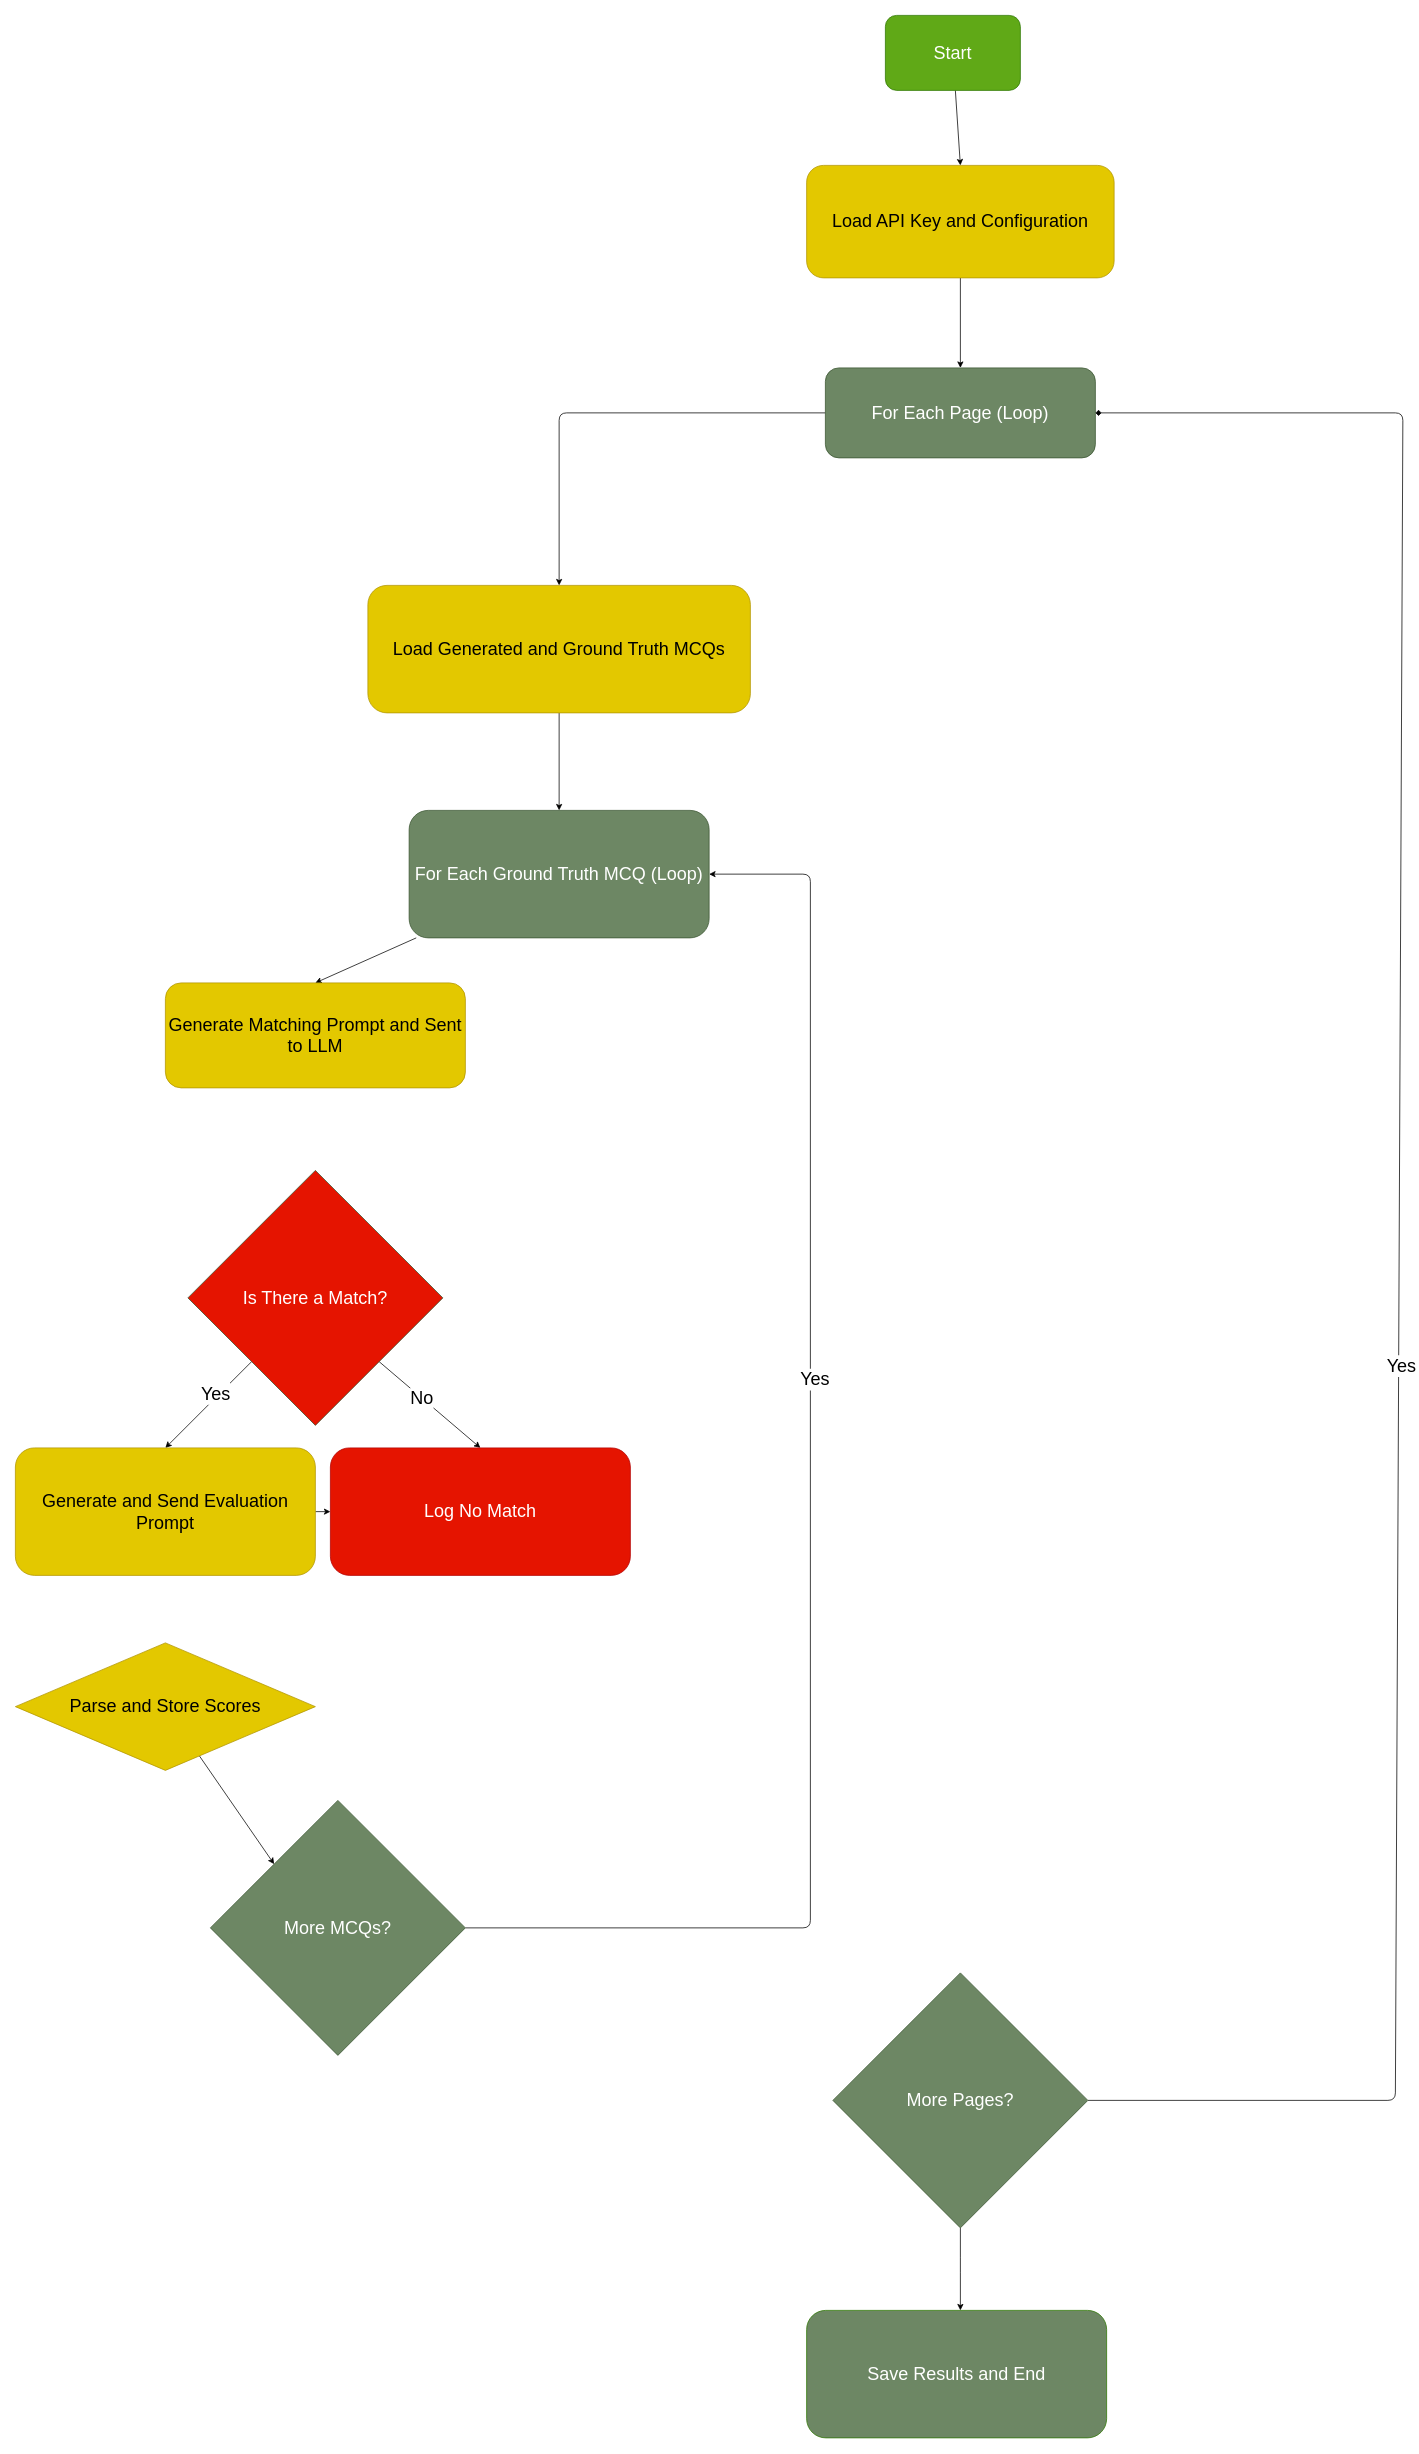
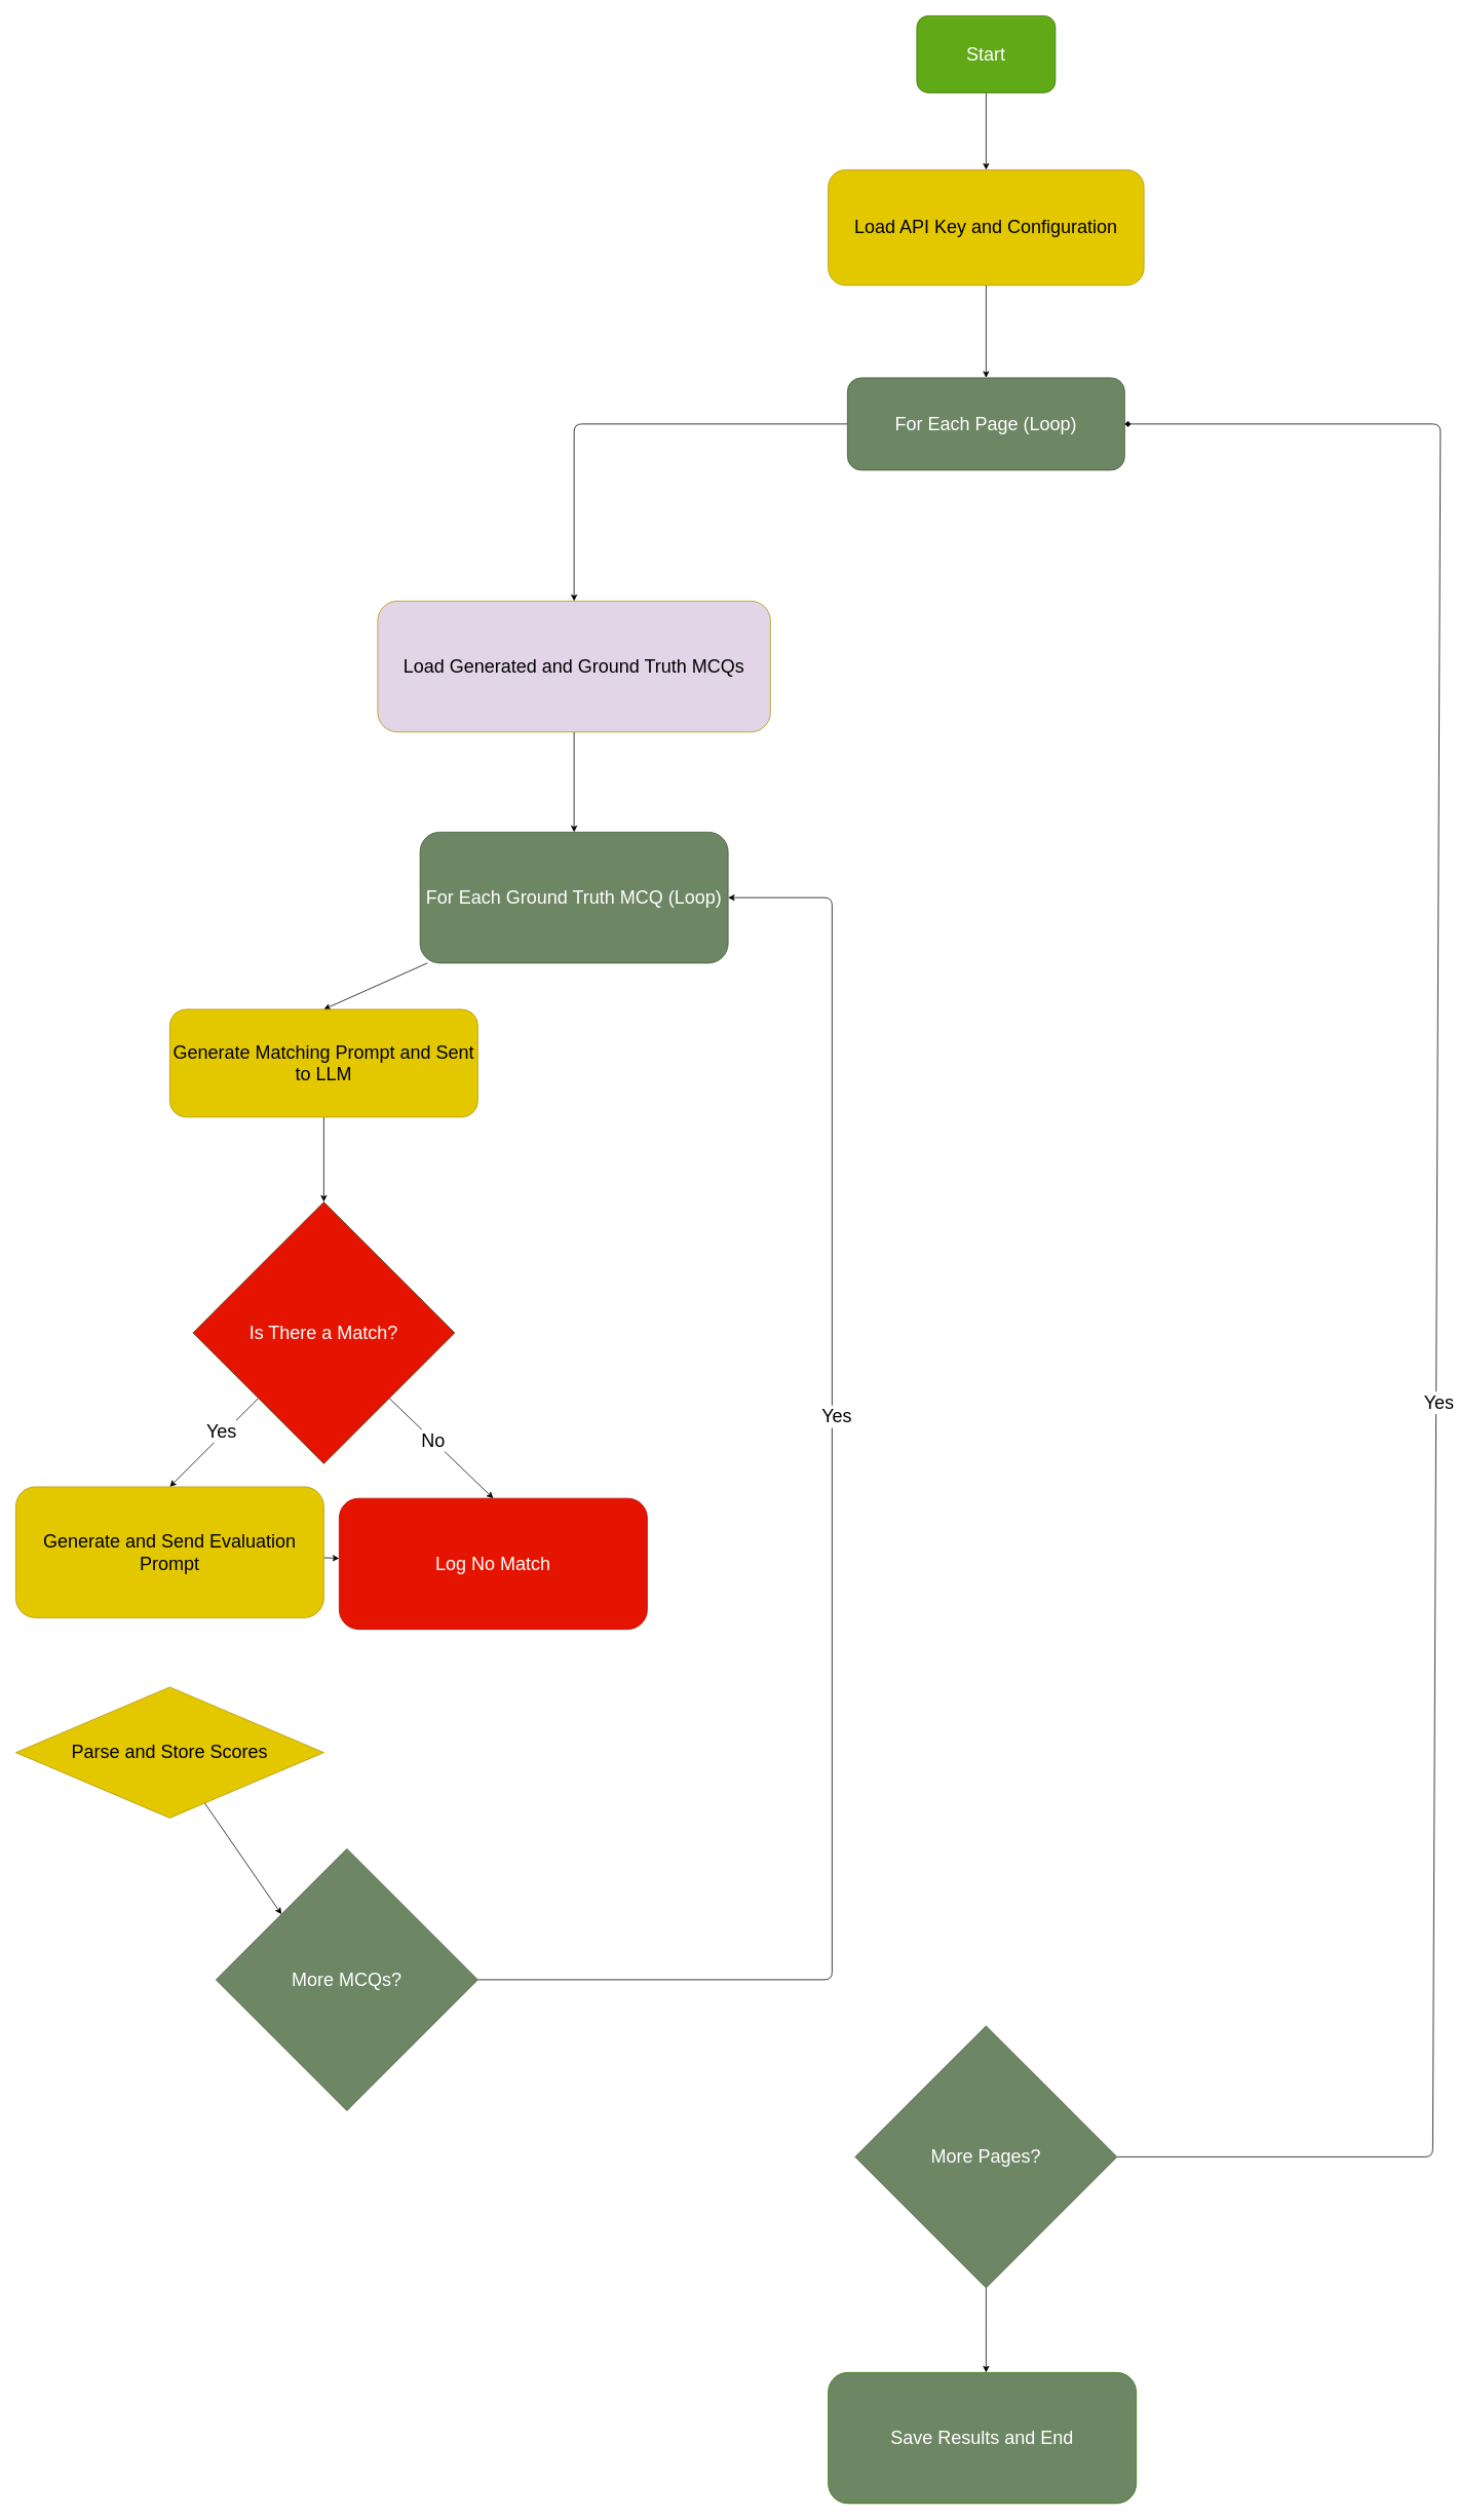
  <mxCell id="0" />
  <mxCell id="1" parent="0" />
  <mxCell id="2" style="edgeStyle=none;html=1;fontSize=24;" parent="1" source="3" edge="1"><mxGeometry relative="1" as="geometry"><mxPoint x="1280" y="220" as="targetPoint" /></mxGeometry></mxCell>
- <mxCell id="3" value="Start" style="rounded=1;whiteSpace=wrap;html=1;fontSize=24;fillColor=#60a917;fontColor=#ffffff;strokeColor=#2D7600;" parent="1" vertex="1"><mxGeometry x="1180" y="20" width="180" height="100" as="geometry" /></mxCell>
+ <mxCell id="3" value="Start" style="rounded=1;whiteSpace=wrap;html=1;fontSize=24;fillColor=#60a917;fontColor=#ffffff;strokeColor=#2D7600;" parent="1" vertex="1"><mxGeometry x="1190" y="20" width="180" height="100" as="geometry" /></mxCell>
  <mxCell id="4" style="edgeStyle=none;html=1;fontSize=24;" parent="1" source="5" edge="1"><mxGeometry relative="1" as="geometry"><mxPoint x="1280" y="490" as="targetPoint" /></mxGeometry></mxCell>
  <mxCell id="5" value="Load API Key and Configuration" style="rounded=1;whiteSpace=wrap;html=1;fontSize=24;fillColor=#e3c800;fontColor=#000000;strokeColor=#B09500;" parent="1" vertex="1"><mxGeometry x="1075" y="220" width="410" height="150" as="geometry" /></mxCell>
  <mxCell id="6" style="edgeStyle=none;html=1;fontSize=24;entryX=0.5;entryY=0;entryDx=0;entryDy=0;exitX=0;exitY=0.5;exitDx=0;exitDy=0;" parent="1" source="8" target="10" edge="1"><mxGeometry relative="1" as="geometry"><mxPoint x="750" y="770" as="targetPoint" /><mxPoint x="1090" y="550" as="sourcePoint" /><Array as="points"><mxPoint x="745" y="550" /></Array></mxGeometry></mxCell>
  <mxCell id="7" style="edgeStyle=none;html=1;fontSize=24;" parent="1" source="8" edge="1"><mxGeometry relative="1" as="geometry"><mxPoint x="1100" y="550" as="targetPoint" /></mxGeometry></mxCell>
  <mxCell id="8" value="For Each Page (Loop)" style="rounded=1;whiteSpace=wrap;html=1;fontSize=24;fillColor=#6d8764;fontColor=#ffffff;strokeColor=#3A5431;" parent="1" vertex="1"><mxGeometry x="1100" y="490" width="360" height="120" as="geometry" /></mxCell>
  <mxCell id="9" style="edgeStyle=none;html=1;fontSize=24;" parent="1" source="10" edge="1"><mxGeometry relative="1" as="geometry"><mxPoint x="745" y="1080" as="targetPoint" /></mxGeometry></mxCell>
- <mxCell id="10" value="Load Generated and Ground Truth MCQs" style="rounded=1;whiteSpace=wrap;html=1;fontSize=24;fillColor=#e3c800;fontColor=#000000;strokeColor=#B09500;" parent="1" vertex="1"><mxGeometry x="490" y="780" width="510" height="170" as="geometry" /></mxCell>
+ <mxCell id="10" value="Load Generated and Ground Truth MCQs" style="rounded=1;whiteSpace=wrap;html=1;fontSize=24;fillColor=#e1d5e7;fontColor=#000000;strokeColor=#B09500;" parent="1" vertex="1"><mxGeometry x="490" y="780" width="510" height="170" as="geometry" /></mxCell>
  <mxCell id="11" style="edgeStyle=none;html=1;entryX=0.5;entryY=0;entryDx=0;entryDy=0;" edge="1" parent="1" source="12" target="14"><mxGeometry relative="1" as="geometry" /></mxCell>
  <mxCell id="12" value="For Each Ground Truth MCQ (Loop)" style="rounded=1;whiteSpace=wrap;html=1;fontSize=24;fillColor=#6d8764;fontColor=#ffffff;strokeColor=#3A5431;" parent="1" vertex="1"><mxGeometry x="545" y="1080" width="400" height="170" as="geometry" /></mxCell>
+ <mxCell id="13" style="edgeStyle=none;html=1;entryX=0.5;entryY=0;entryDx=0;entryDy=0;fontSize=24;" edge="1" parent="1" source="14" target="19"><mxGeometry relative="1" as="geometry" /></mxCell>
  <mxCell id="14" value="Generate Matching Prompt and Sent to LLM" style="rounded=1;whiteSpace=wrap;html=1;fontSize=24;fillColor=#e3c800;fontColor=#000000;strokeColor=#B09500;" parent="1" vertex="1"><mxGeometry x="220" y="1310" width="400" height="140" as="geometry" /></mxCell>
  <mxCell id="15" style="edgeStyle=none;html=1;exitX=0;exitY=1;exitDx=0;exitDy=0;fontSize=24;" edge="1" parent="1" source="19"><mxGeometry relative="1" as="geometry"><mxPoint x="220" y="1930" as="targetPoint" /></mxGeometry></mxCell>
  <mxCell id="16" value="Yes" style="edgeLabel;html=1;align=center;verticalAlign=middle;resizable=0;points=[];fontSize=24;" vertex="1" connectable="0" parent="15"><mxGeometry x="-0.208" y="-4" relative="1" as="geometry"><mxPoint as="offset" /></mxGeometry></mxCell>
  <mxCell id="17" style="edgeStyle=none;html=1;exitX=1;exitY=1;exitDx=0;exitDy=0;fontSize=24;entryX=0.5;entryY=0;entryDx=0;entryDy=0;" edge="1" parent="1" source="19" target="22"><mxGeometry relative="1" as="geometry"><mxPoint x="610" y="1920" as="targetPoint" /></mxGeometry></mxCell>
  <mxCell id="18" value="No" style="edgeLabel;html=1;align=center;verticalAlign=middle;resizable=0;points=[];fontSize=24;" vertex="1" connectable="0" parent="17"><mxGeometry x="-0.234" y="-6" relative="1" as="geometry"><mxPoint x="9" as="offset" /></mxGeometry></mxCell>
  <mxCell id="19" value="&lt;font style=&quot;font-size: 24px;&quot;&gt;Is There a Match?&lt;/font&gt;" style="rhombus;whiteSpace=wrap;html=1;fillColor=#e51400;fontColor=#ffffff;strokeColor=#3A5431;" vertex="1" parent="1"><mxGeometry x="250" y="1560" width="340" height="340" as="geometry" /></mxCell>
  <mxCell id="20" style="edgeStyle=none;html=1;fontSize=24;" edge="1" parent="1" source="21" target="22"><mxGeometry relative="1" as="geometry" /></mxCell>
  <mxCell id="21" value="Generate and Send Evaluation Prompt" style="rounded=1;whiteSpace=wrap;html=1;fontSize=24;fillColor=#e3c800;fontColor=#000000;strokeColor=#B09500;" vertex="1" parent="1"><mxGeometry x="20" y="1930" width="400" height="170" as="geometry" /></mxCell>
- <mxCell id="22" value="Log No Match" style="rounded=1;whiteSpace=wrap;html=1;fontSize=24;fillColor=#e51400;fontColor=#ffffff;strokeColor=#B20000;" vertex="1" parent="1"><mxGeometry x="440" y="1930" width="400" height="170" as="geometry" /></mxCell>
+ <mxCell id="22" value="Log No Match" style="rounded=1;whiteSpace=wrap;html=1;fontSize=24;fillColor=#e51400;fontColor=#ffffff;strokeColor=#B20000;" vertex="1" parent="1"><mxGeometry x="440" y="1945" width="400" height="170" as="geometry" /></mxCell>
  <mxCell id="23" style="edgeStyle=none;html=1;entryX=0;entryY=0;entryDx=0;entryDy=0;fontSize=24;" edge="1" parent="1" source="24" target="27"><mxGeometry relative="1" as="geometry" /></mxCell>
  <mxCell id="24" value="Parse and Store Scores" style="rhombus;whiteSpace=wrap;html=1;fontSize=24;fillColor=#e3c800;fontColor=#000000;strokeColor=#B09500;" vertex="1" parent="1"><mxGeometry x="20" y="2190" width="400" height="170" as="geometry" /></mxCell>
  <mxCell id="25" style="edgeStyle=none;html=1;fontSize=24;" edge="1" parent="1" source="27" target="12"><mxGeometry relative="1" as="geometry"><mxPoint x="1080" y="1170" as="targetPoint" /><Array as="points"><mxPoint x="1080" y="2570" /><mxPoint x="1080" y="1165" /></Array></mxGeometry></mxCell>
  <mxCell id="26" value="Yes" style="edgeLabel;html=1;align=center;verticalAlign=middle;resizable=0;points=[];fontSize=24;" vertex="1" connectable="0" parent="25"><mxGeometry x="0.193" y="-5" relative="1" as="geometry"><mxPoint y="1" as="offset" /></mxGeometry></mxCell>
  <mxCell id="27" value="&lt;span style=&quot;font-size: 24px;&quot;&gt;More MCQs?&lt;/span&gt;" style="rhombus;whiteSpace=wrap;html=1;fillColor=#6d8764;fontColor=#ffffff;strokeColor=#3A5431;" vertex="1" parent="1"><mxGeometry x="280" y="2400" width="340" height="340" as="geometry" /></mxCell>
  <mxCell id="28" style="edgeStyle=none;html=1;exitX=1;exitY=0.5;exitDx=0;exitDy=0;entryX=1;entryY=0.5;entryDx=0;entryDy=0;fontSize=24;endArrow=diamond;" edge="1" parent="1" source="31" target="8"><mxGeometry relative="1" as="geometry"><Array as="points"><mxPoint x="1860" y="2800" /><mxPoint x="1870" y="550" /></Array></mxGeometry></mxCell>
  <mxCell id="29" value="Yes" style="edgeLabel;html=1;align=center;verticalAlign=middle;resizable=0;points=[];fontSize=24;" vertex="1" connectable="0" parent="28"><mxGeometry x="-0.094" y="-3" relative="1" as="geometry"><mxPoint y="1" as="offset" /></mxGeometry></mxCell>
  <mxCell id="30" style="edgeStyle=none;html=1;exitX=0.5;exitY=1;exitDx=0;exitDy=0;fontSize=24;" edge="1" parent="1" source="31"><mxGeometry relative="1" as="geometry"><mxPoint x="1280" y="3080" as="targetPoint" /><Array as="points"><mxPoint x="1280" y="3020" /></Array></mxGeometry></mxCell>
  <mxCell id="31" value="&lt;span style=&quot;font-size: 24px;&quot;&gt;More Pages?&lt;/span&gt;" style="rhombus;whiteSpace=wrap;html=1;fillColor=#6d8764;fontColor=#ffffff;strokeColor=#3A5431;" vertex="1" parent="1"><mxGeometry x="1110" y="2630" width="340" height="340" as="geometry" /></mxCell>
  <mxCell id="32" value="Save Results and End" style="rounded=1;whiteSpace=wrap;html=1;fontSize=24;fillColor=#6d8764;fontColor=#ffffff;strokeColor=#2D7600;" vertex="1" parent="1"><mxGeometry x="1075" y="3080" width="400" height="170" as="geometry" /></mxCell>
